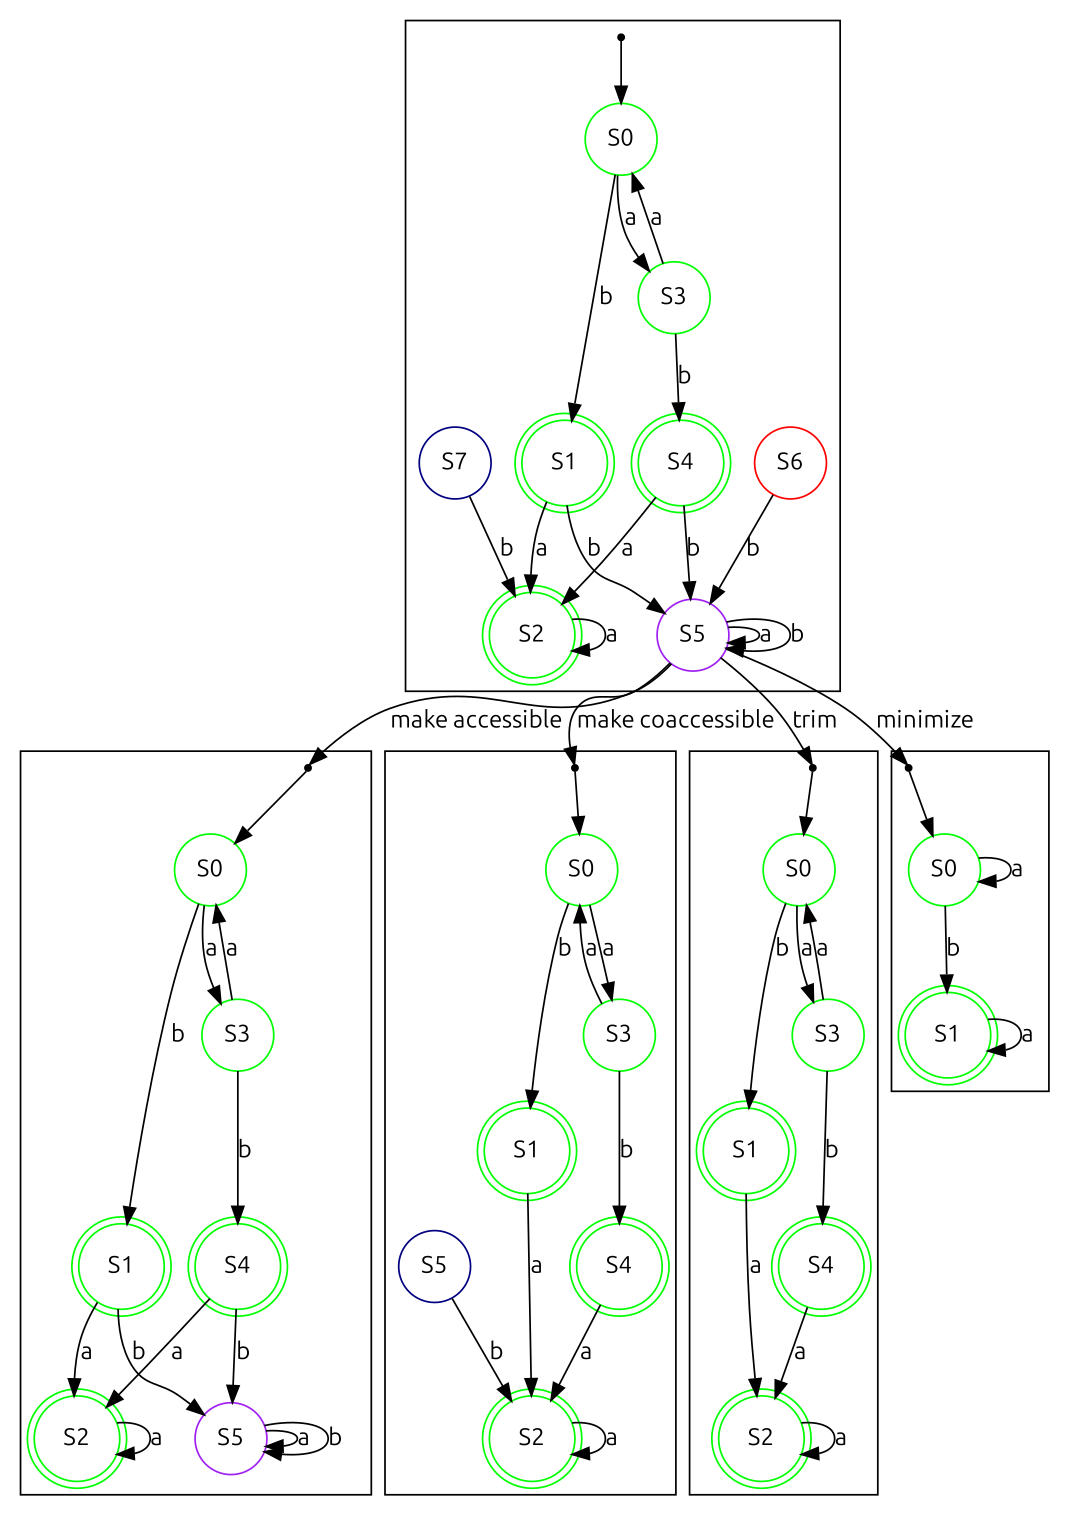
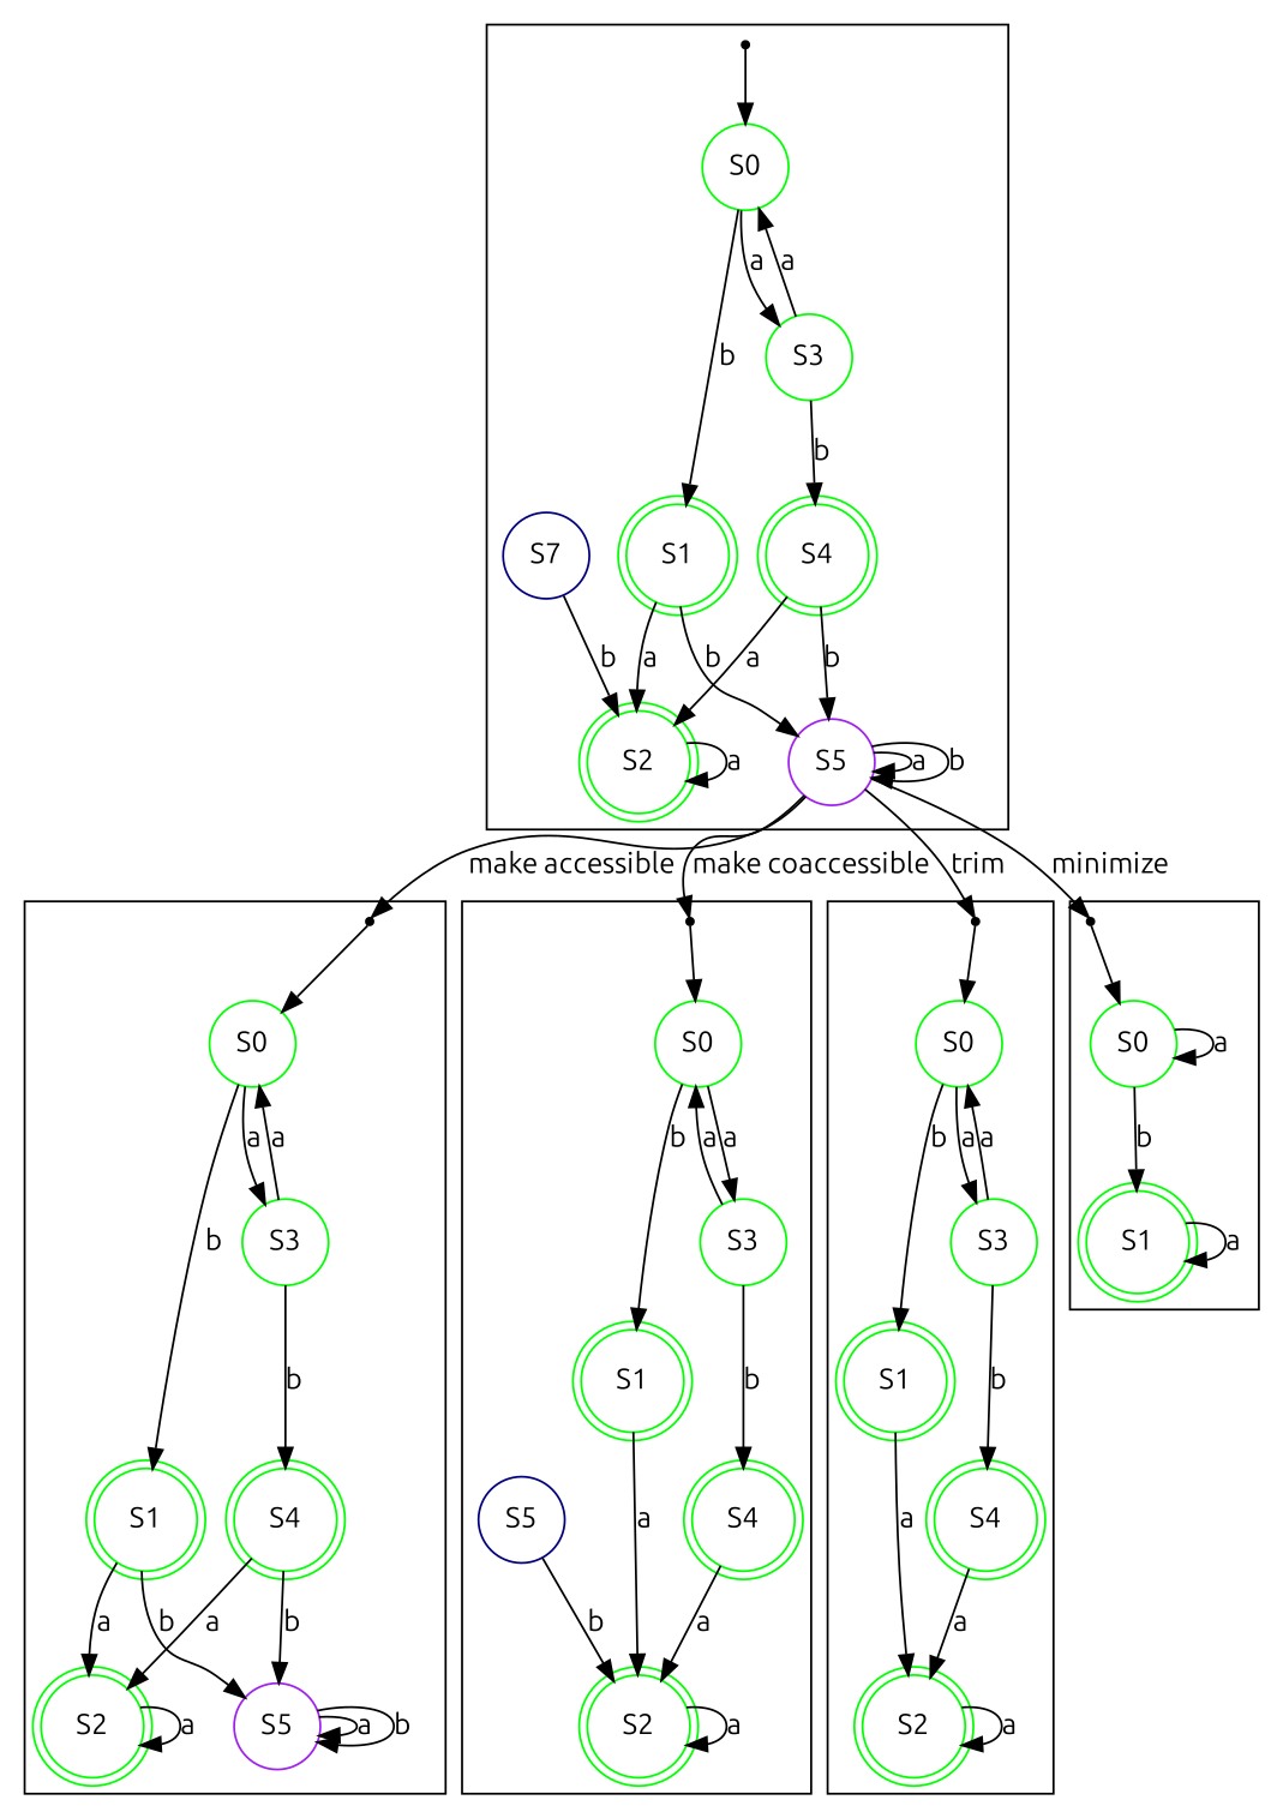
  digraph {
    compound=true
    fontname=Ubuntu
    node [color=green shape=circle fontname=Ubuntu]
    edge [fontname=Ubuntu]
    n1 [label=S0]
    n2 [label=S1 shape=doublecircle]
    n3 [label=S3]
    initI0 [shape=point color=""]
    n5 [label=S2 shape=doublecircle]
    n6 [color=purple label=S5]
    n7 [label=S4 shape=doublecircle]
-   n8 [color=red label=S6]
    n9 [color=navy label=S7]
    n10 [label=S0]
    n11 [label=S1 shape=doublecircle]
    n12 [label=S3]
    accI0 [shape=point color=""]
    n14 [label=S2 shape=doublecircle]
    n15 [color=purple label=S5]
    n16 [label=S4 shape=doublecircle]
    n17 [label=S0]
    n18 [label=S1 shape=doublecircle]
    n19 [label=S3]
    coaccI0 [shape=point color=""]
    n21 [label=S2 shape=doublecircle]
    n22 [label=S4 shape=doublecircle]
    n23 [color=navy label=S5]
    n24 [label=S0]
    n25 [label=S1 shape=doublecircle]
    n26 [label=S3]
    trimI0 [shape=point color=""]
    n28 [label=S2 shape=doublecircle]
    n29 [label=S4 shape=doublecircle]
    n30 [label=S0]
    n31 [label=S1 shape=doublecircle]
    miniI0 [shape=point color=""]
    subgraph cluster_1 {
      n1
      n2
      n3
      initI0
      n5
      n6
      n7
-     n8
      n9
    }
    subgraph cluster_2 {
      n10
      n11
      n12
      accI0
      n14
      n15
      n16
    }
    subgraph cluster_3 {
      n17
      n18
      n19
      coaccI0
      n21
      n22
      n23
    }
    subgraph cluster_4 {
      n24
      n25
      n26
      trimI0
      n28
      n29
    }
    subgraph cluster_5 {
      n30
      n31
      miniI0
    }
    n1 -> n2 [label=b]
    n1 -> n3 [label=a]
    n2 -> n5 [label=a]
    n2 -> n6 [label=b]
    n3 -> n1 [label=a]
    n3 -> n7 [label=b]
    initI0 -> n1
    n5 -> n5 [label=a]
    n6 -> n6 [label=a]
    n6 -> n6 [label=b]
    n6 -> accI0 [label="make accessible"]
    n6 -> coaccI0 [label="make coaccessible"]
    n6 -> trimI0 [label=trim]
    n6 -> miniI0 [label=minimize]
    n7 -> n5 [label=a]
    n7 -> n6 [label=b]
-   n8 -> n6 [label=b]
    n9 -> n5 [label=b]
    n10 -> n11 [label=b]
    n10 -> n12 [label=a]
    n11 -> n14 [label=a]
    n11 -> n15 [label=b]
    n12 -> n10 [label=a]
    n12 -> n16 [label=b]
    accI0 -> n10
    n14 -> n14 [label=a]
    n15 -> n15 [label=a]
    n15 -> n15 [label=b]
    n16 -> n14 [label=a]
    n16 -> n15 [label=b]
    n17 -> n18 [label=b]
    n17 -> n19 [label=a]
    n18 -> n21 [label=a]
    n19 -> n17 [label=a]
    n19 -> n22 [label=b]
    coaccI0 -> n17
    n21 -> n21 [label=a]
    n22 -> n21 [label=a]
    n23 -> n21 [label=b]
    n24 -> n25 [label=b]
    n24 -> n26 [label=a]
    n25 -> n28 [label=a]
    n26 -> n24 [label=a]
    n26 -> n29 [label=b]
    trimI0 -> n24
    n28 -> n28 [label=a]
    n29 -> n28 [label=a]
    n30 -> n30 [label=a]
    n30 -> n31 [label=b]
    n31 -> n31 [label=a]
    miniI0 -> n30
  }
